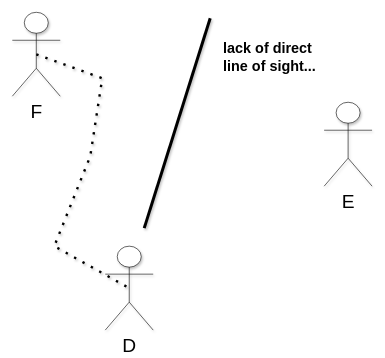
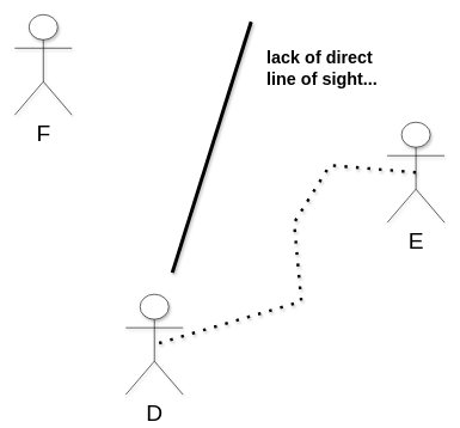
  <mxCell id="0" />
  <mxCell id="1" parent="0" />
  <mxCell id="2" value="&lt;font style=&quot;font-size: 32px;&quot;&gt;F&lt;/font&gt;" style="shape=umlActor;verticalLabelPosition=bottom;verticalAlign=top;html=1;outlineConnect=0;shadow=1;" vertex="1" parent="1"><mxGeometry x="20" y="20" width="80" height="140" as="geometry" /></mxCell>
  <mxCell id="3" value="&lt;font style=&quot;font-size: 32px;&quot;&gt;E&lt;/font&gt;" style="shape=umlActor;verticalLabelPosition=bottom;verticalAlign=top;html=1;outlineConnect=0;shadow=1;" vertex="1" parent="1"><mxGeometry x="540" y="170" width="80" height="140" as="geometry" /></mxCell>
- <mxCell id="4" value="" style="endArrow=none;dashed=1;html=1;dashPattern=1 3;strokeWidth=4;rounded=0;exitX=0.5;exitY=0.5;exitDx=0;exitDy=0;exitPerimeter=0;shadow=1;entryX=0.5;entryY=0.5;entryDx=0;entryDy=0;entryPerimeter=0;" edge="1" parent="1" source="2" target="6"><mxGeometry width="50" height="50" relative="1" as="geometry"><mxPoint x="220" y="210" as="sourcePoint" /><mxPoint x="20" y="370" as="targetPoint" /><Array as="points"><mxPoint x="170" y="130" /><mxPoint x="150" y="260" /><mxPoint x="90" y="410" /></Array></mxGeometry></mxCell>
  <mxCell id="5" value="" style="endArrow=none;html=1;rounded=0;strokeWidth=5;shadow=1;" edge="1" parent="1"><mxGeometry width="50" height="50" relative="1" as="geometry"><mxPoint x="240" y="380" as="sourcePoint" /><mxPoint x="350" y="30" as="targetPoint" /></mxGeometry></mxCell>
  <mxCell id="6" value="&lt;font style=&quot;font-size: 32px;&quot;&gt;D&lt;/font&gt;" style="shape=umlActor;verticalLabelPosition=bottom;verticalAlign=top;html=1;outlineConnect=0;shadow=1;" vertex="1" parent="1"><mxGeometry x="175" y="410" width="80" height="140" as="geometry" /></mxCell>
+ <mxCell id="7" value="" style="endArrow=none;dashed=1;html=1;dashPattern=1 3;strokeWidth=4;rounded=0;exitX=0.5;exitY=0.5;exitDx=0;exitDy=0;exitPerimeter=0;shadow=1;entryX=0.5;entryY=0.5;entryDx=0;entryDy=0;entryPerimeter=0;" edge="1" parent="1" source="3" target="6"><mxGeometry width="50" height="50" relative="1" as="geometry"><mxPoint x="70" y="100" as="sourcePoint" /><mxPoint x="250" y="480" as="targetPoint" /><Array as="points"><mxPoint x="460" y="230" /><mxPoint x="410" y="310" /><mxPoint x="420" y="420" /></Array></mxGeometry></mxCell>
  <mxCell id="8" value="&lt;h1 style=&quot;margin-top: 0px;&quot;&gt;lack of direct line of sight...&lt;/h1&gt;" style="text;html=1;whiteSpace=wrap;overflow=hidden;rounded=0;shadow=1;" vertex="1" parent="1"><mxGeometry x="370" y="60" width="180" height="120" as="geometry" /></mxCell>
